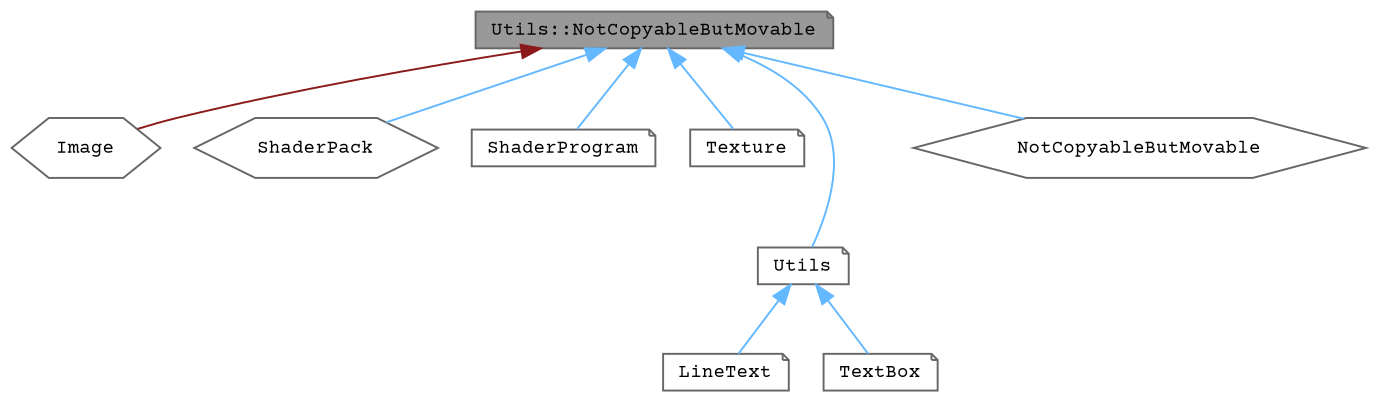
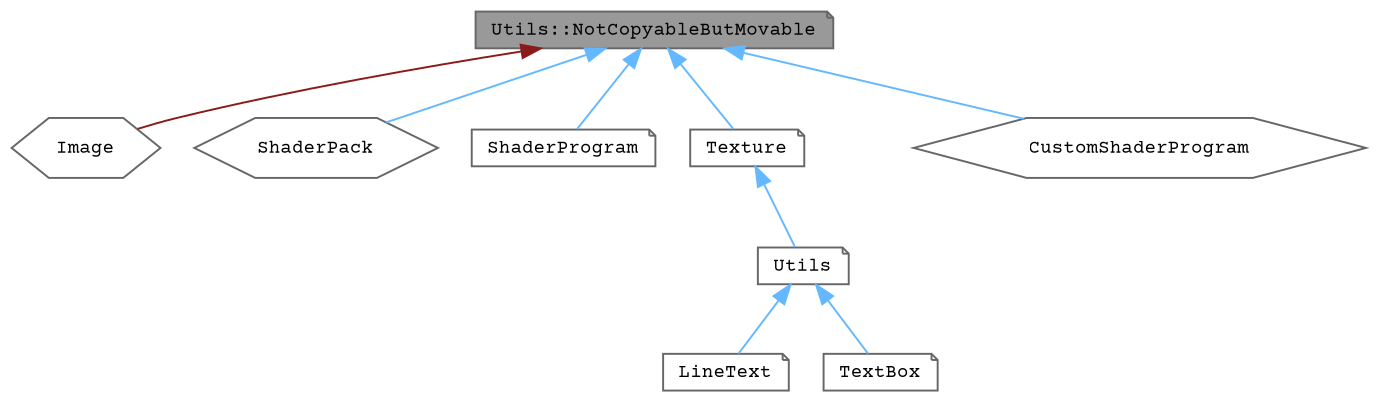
  digraph {
    fontname="Courier Prime"
    node [color=gray40 fillcolor=white fontname="Courier Prime" fontsize=10 shape=note style=filled]
    edge [color=steelblue1 dir=back fontname="Courier Prime" fontsize=10 labelfontname=Helvetica labelfontsize=10 style=solid]
    n1 [fillcolor=grey60 fontcolor=black height=0.2 label="Utils::NotCopyableButMovable" width=0.4]
    n2 [height=0.2 label=Image shape=hexagon width=0.4]
    n3 [height=0.2 label=ShaderPack shape=hexagon width=0.4]
    n4 [height=0.2 label=ShaderProgram width=0.4]
    n5 [height=0.2 label=Texture width=0.4]
    n6 [height=0.2 label=Utils width=0.4]
-   n7 [height=0.2 label=NotCopyableButMovable shape=hexagon width=0.4]
+   n7 [height=0.2 label=CustomShaderProgram shape=hexagon width=0.4]
    n8 [height=0.2 label=LineText width=0.4]
    n9 [height=0.2 label=TextBox width=0.4]
    n1 -> n2 [color=firebrick4]
    n1 -> n3
    n1 -> n4
    n1 -> n5
-   n1 -> n6
+   n5 -> n6
    n1 -> n7
    n6 -> n8
    n6 -> n9
  }
